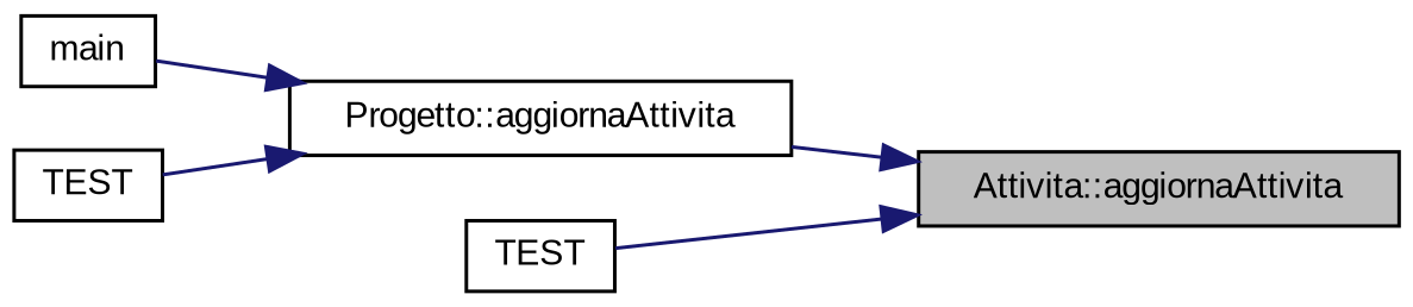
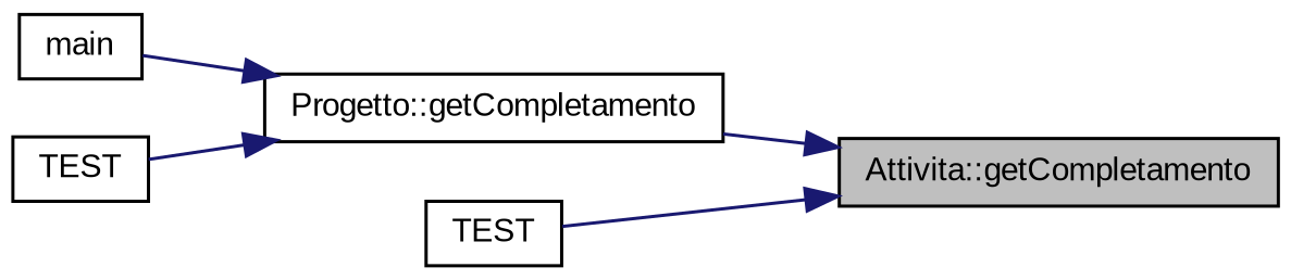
  digraph {
    fontname="Liberation Sans"
    rankdir=RL
    node [color=black fillcolor=white fontname="Liberation Sans" fontsize=10 shape=record style=filled]
    edge [color=midnightblue dir=back fontname="Liberation Sans" fontsize=10 labelfontname=Helvetica labelfontsize=10 style=solid]
-   n1 [fillcolor=grey75 fontcolor=black height=0.2 label="Attivita::aggiornaAttivita" width=0.4]
-   n2 [height=0.2 label="Progetto::aggiornaAttivita" width=0.4]
+   n1 [fillcolor=grey75 fontcolor=black height=0.2 label="Attivita::getCompletamento" width=0.4]
+   n2 [height=0.2 label="Progetto::getCompletamento" width=0.4]
    n3 [height=0.2 label=TEST width=0.4]
    n4 [height=0.2 label=main width=0.4]
    n5 [height=0.2 label=TEST width=0.4]
    n1 -> n2
    n1 -> n3
    n2 -> n4
    n2 -> n5
  }
